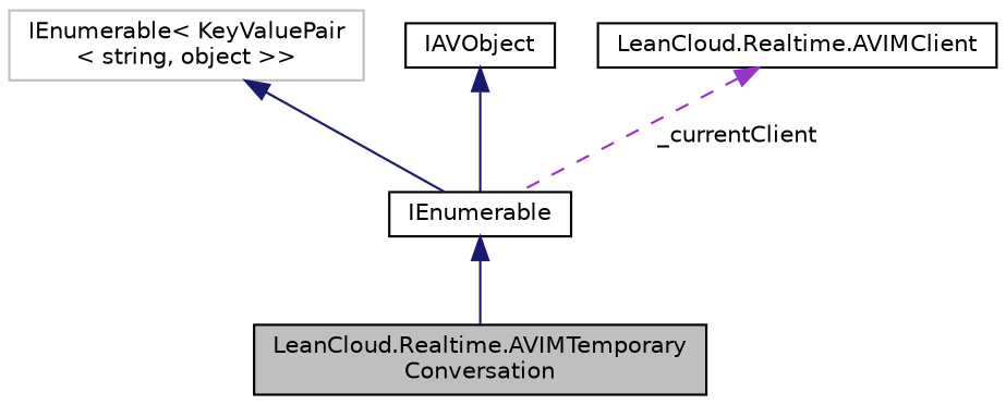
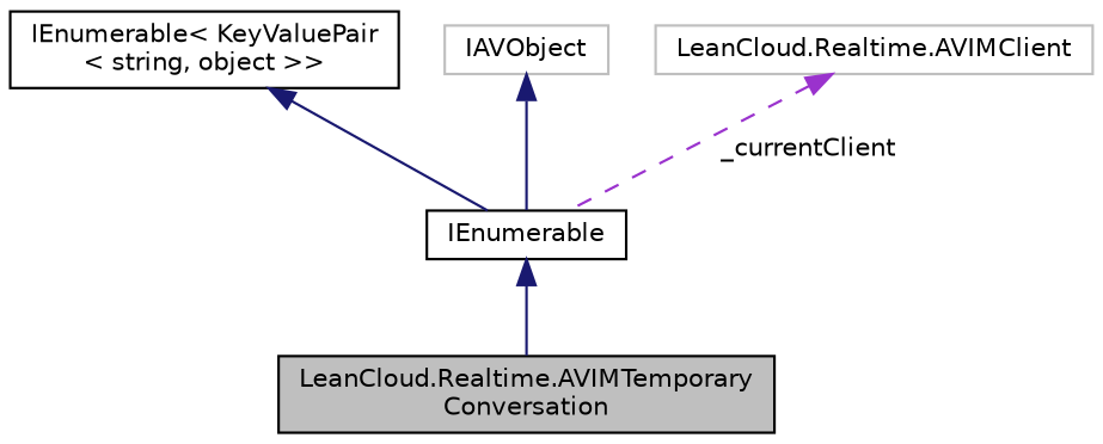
  digraph {
    rankdir=TB
    node [color=black fillcolor=white fontname=Helvetica fontsize=10 shape=record style=filled]
    edge [color=midnightblue dir=back fontname=Helvetica fontsize=10 labelfontname=Helvetica labelfontsize=10 style=solid]
    n1 [fillcolor=grey75 fontcolor=black height=0.2 label="LeanCloud.Realtime.AVIMTemporary\lConversation" width=0.4]
    n2 [height=0.2 label=IEnumerable width=0.4]
-   n3 [color=grey75 height=0.2 label="IEnumerable\< KeyValuePair\l\< string, object \>\>" width=0.4]
-   n4 [height=0.2 label=IAVObject width=0.4]
-   n5 [height=0.2 label="LeanCloud.Realtime.AVIMClient" width=0.4]
+   n3 [height=0.2 label="IEnumerable\< KeyValuePair\l\< string, object \>\>" width=0.4]
+   n4 [color=grey75 height=0.2 label=IAVObject width=0.4]
+   n5 [color=grey75 height=0.2 label="LeanCloud.Realtime.AVIMClient" width=0.4]
    n2 -> n1
    n3 -> n2
    n4 -> n2
    n5 -> n2 [color=darkorchid3 label=" _currentClient" style=dashed]
  }
